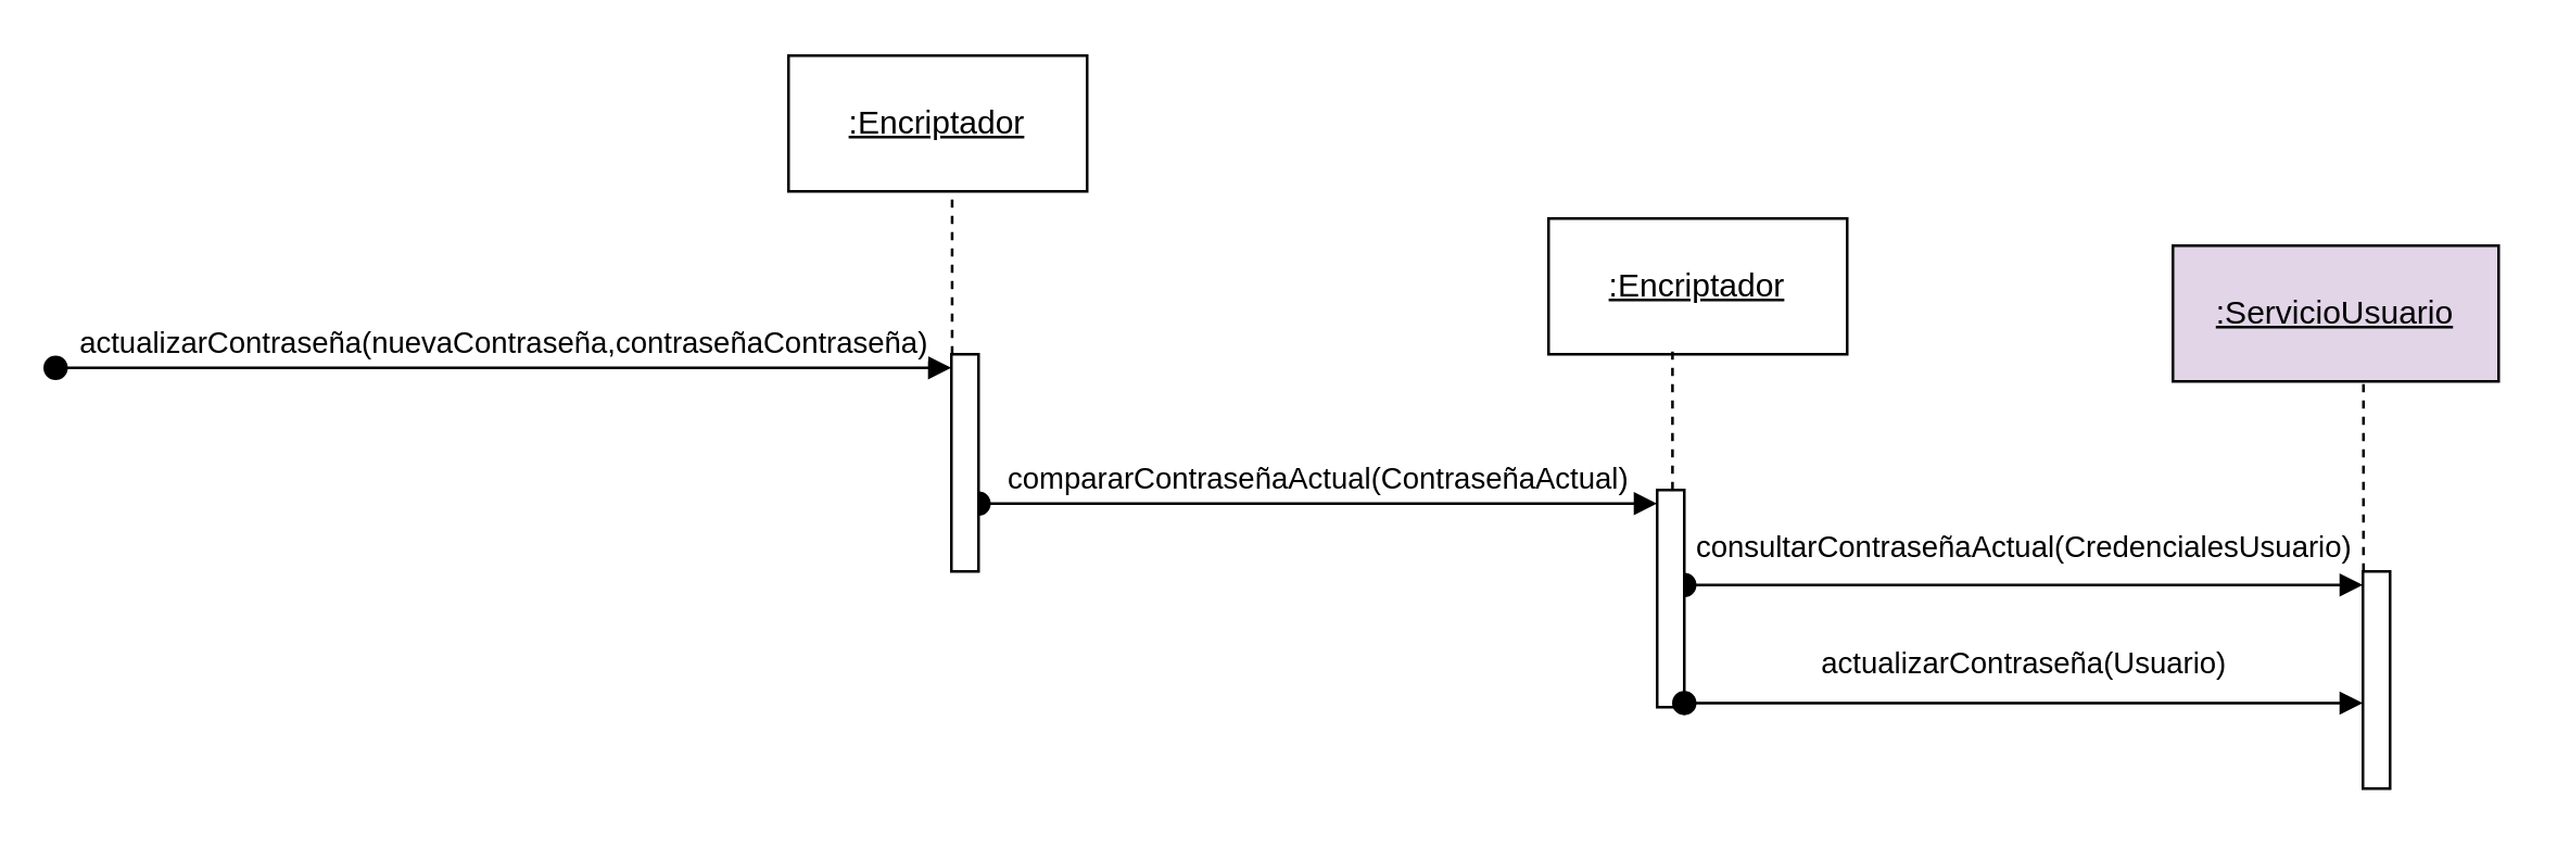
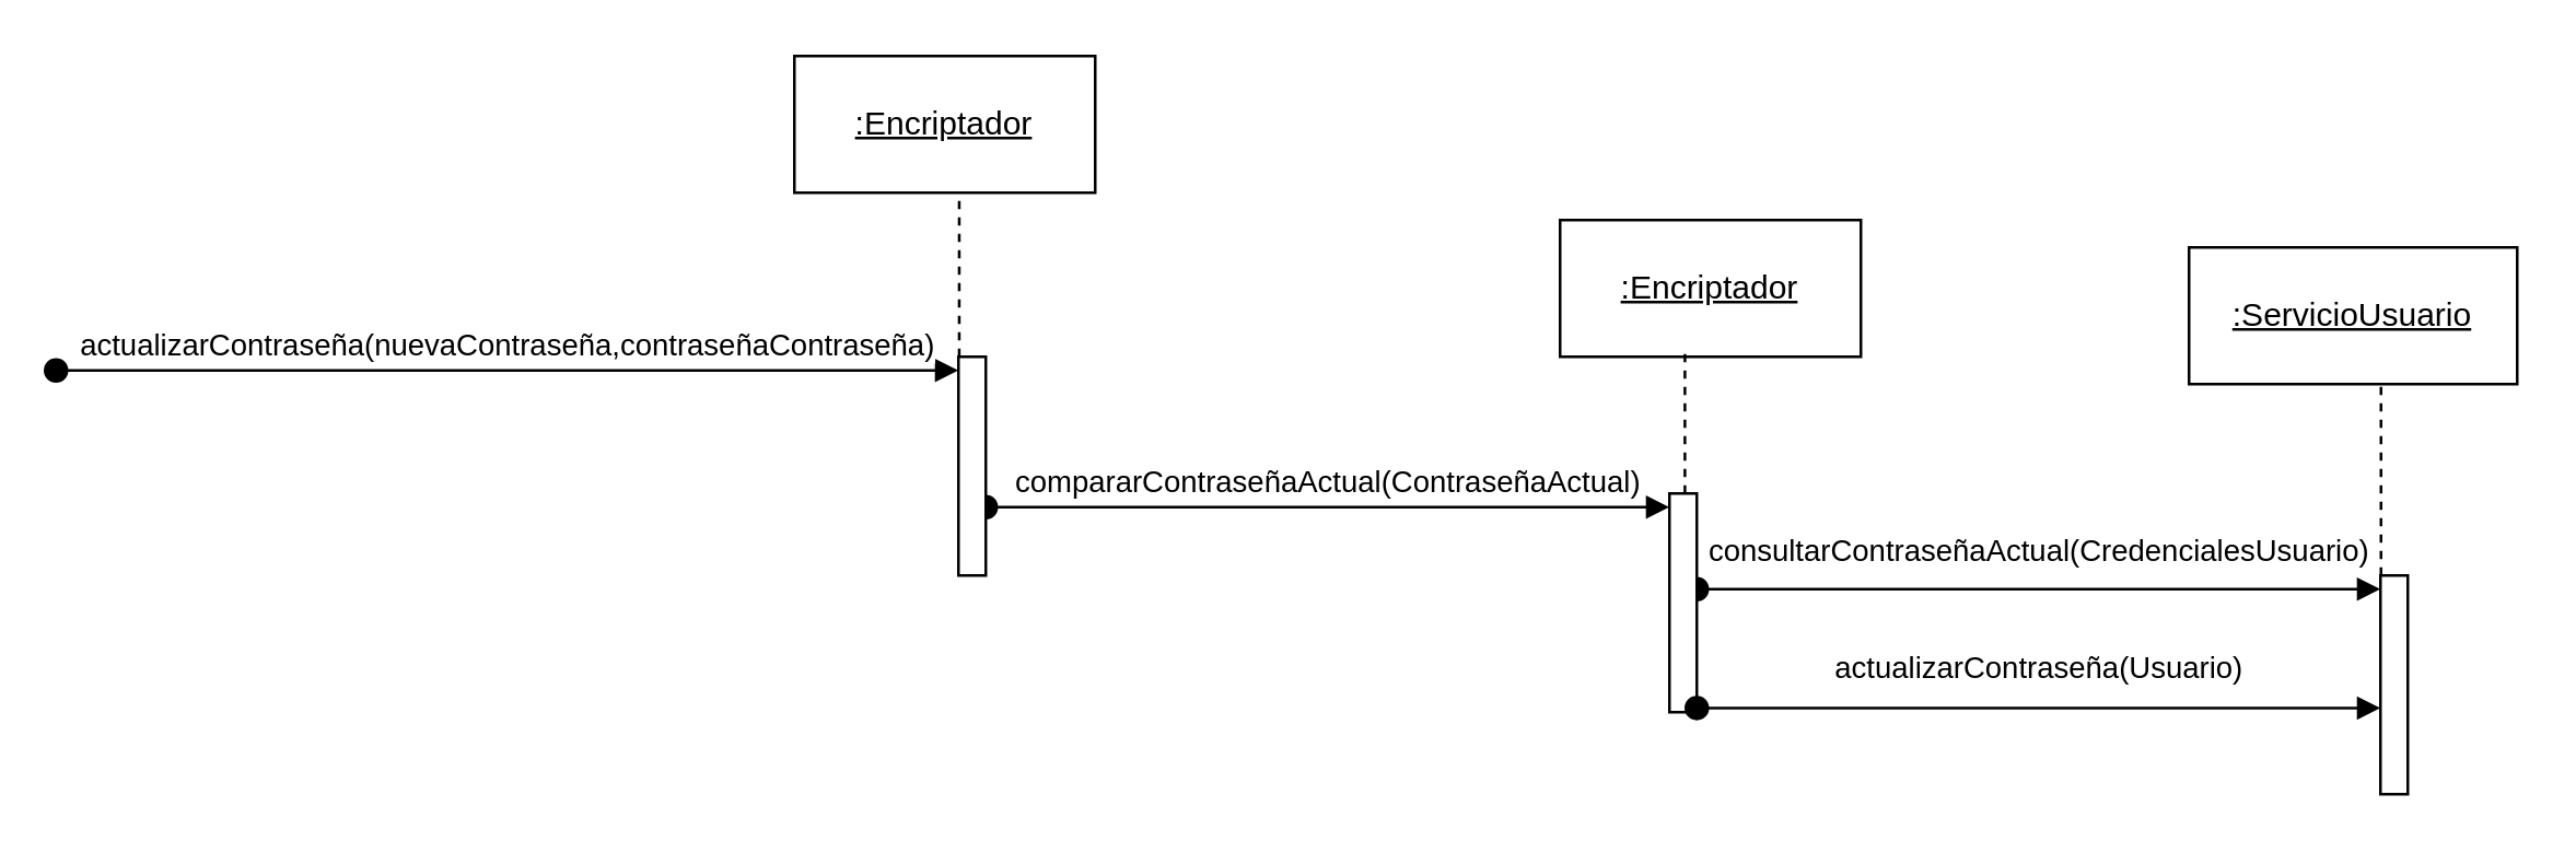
  <mxCell id="0" />
  <mxCell id="1" parent="0" />
  <mxCell id="2" value="&lt;u&gt;:Encriptador&lt;/u&gt;" style="html=1;whiteSpace=wrap;" vertex="1" parent="1"><mxGeometry x="290" width="110" height="50" as="geometry" y="20" /></mxCell>
  <mxCell id="3" value="actualizarContraseña(nuevaContraseña,contraseñaContraseña)" style="html=1;verticalAlign=bottom;startArrow=oval;endArrow=block;startSize=8;curved=0;rounded=0;entryX=0;entryY=0;entryDx=0;entryDy=5;" edge="1" parent="1" target="13"><mxGeometry relative="1" as="geometry"><mxPoint x="20" y="135" as="sourcePoint" /></mxGeometry></mxCell>
  <mxCell id="4" value="compararContraseñaActual(ContraseñaActual)" style="html=1;verticalAlign=bottom;startArrow=oval;endArrow=block;startSize=8;curved=0;rounded=0;entryX=0;entryY=0;entryDx=0;entryDy=5;" edge="1" parent="1" target="12" source="13"><mxGeometry relative="1" as="geometry"><mxPoint x="380" y="185" as="sourcePoint" /></mxGeometry></mxCell>
  <mxCell id="5" value="&lt;u&gt;:Encriptador&lt;/u&gt;" style="html=1;whiteSpace=wrap;" vertex="1" parent="1"><mxGeometry x="570" y="80" width="110" height="50" as="geometry" /></mxCell>
  <mxCell id="6" value="" style="html=1;points=[[0,0,0,0,5],[0,1,0,0,-5],[1,0,0,0,5],[1,1,0,0,-5]];perimeter=orthogonalPerimeter;outlineConnect=0;targetShapes=umlLifeline;portConstraint=eastwest;newEdgeStyle={&quot;curved&quot;:0,&quot;rounded&quot;:0};" vertex="1" parent="1"><mxGeometry x="870" y="210" width="10" height="80" as="geometry" /></mxCell>
  <mxCell id="7" value="consultarContraseñaActual(CredencialesUsuario)" style="html=1;verticalAlign=bottom;startArrow=oval;endArrow=block;startSize=8;curved=0;rounded=0;entryX=0;entryY=0;entryDx=0;entryDy=5;" edge="1" parent="1" target="6"><mxGeometry y="5" relative="1" as="geometry"><mxPoint x="620" y="215" as="sourcePoint" /><mxPoint as="offset" /></mxGeometry></mxCell>
- <mxCell id="8" value="&lt;u&gt;:ServicioUsuario&lt;/u&gt;" style="html=1;whiteSpace=wrap;fillColor=#e1d5e7;" vertex="1" parent="1"><mxGeometry x="800" y="90" width="120" height="50" as="geometry" /></mxCell>
+ <mxCell id="8" value="&lt;u&gt;:ServicioUsuario&lt;/u&gt;" style="html=1;whiteSpace=wrap;" vertex="1" parent="1"><mxGeometry x="800" y="90" width="120" height="50" as="geometry" /></mxCell>
  <mxCell id="9" value="" style="endArrow=none;dashed=1;html=1;rounded=0;entryX=0.548;entryY=1.02;entryDx=0;entryDy=0;entryPerimeter=0;" edge="1" parent="1" source="13" target="2"><mxGeometry width="50" height="50" relative="1" as="geometry"><mxPoint x="400" y="210" as="sourcePoint" /><mxPoint x="450" y="160" as="targetPoint" /></mxGeometry></mxCell>
  <mxCell id="10" value="" style="endArrow=none;dashed=1;html=1;rounded=0;entryX=0.415;entryY=0.98;entryDx=0;entryDy=0;entryPerimeter=0;" edge="1" parent="1" source="12" target="5"><mxGeometry width="50" height="50" relative="1" as="geometry"><mxPoint x="330" y="150" as="sourcePoint" /><mxPoint x="330" y="61" as="targetPoint" /></mxGeometry></mxCell>
  <mxCell id="11" value="" style="endArrow=none;dashed=1;html=1;rounded=0;entryX=0.585;entryY=0.98;entryDx=0;entryDy=0;entryPerimeter=0;" edge="1" parent="1" source="6" target="8"><mxGeometry width="50" height="50" relative="1" as="geometry"><mxPoint x="850" y="210" as="sourcePoint" /><mxPoint x="844.67" y="135" as="targetPoint" /></mxGeometry></mxCell>
  <mxCell id="12" value="" style="html=1;points=[[0,0,0,0,5],[0,1,0,0,-5],[1,0,0,0,5],[1,1,0,0,-5]];perimeter=orthogonalPerimeter;outlineConnect=0;targetShapes=umlLifeline;portConstraint=eastwest;newEdgeStyle={&quot;curved&quot;:0,&quot;rounded&quot;:0};" vertex="1" parent="1"><mxGeometry x="610" y="180" width="10" height="80" as="geometry" /></mxCell>
  <mxCell id="13" value="" style="html=1;points=[[0,0,0,0,5],[0,1,0,0,-5],[1,0,0,0,5],[1,1,0,0,-5]];perimeter=orthogonalPerimeter;outlineConnect=0;targetShapes=umlLifeline;portConstraint=eastwest;newEdgeStyle={&quot;curved&quot;:0,&quot;rounded&quot;:0};" vertex="1" parent="1"><mxGeometry x="350" y="130" width="10" height="80" as="geometry" /></mxCell>
  <mxCell id="14" value="actualizarContraseña(Usuario)" style="html=1;verticalAlign=bottom;startArrow=oval;endArrow=block;startSize=8;curved=0;rounded=0;entryX=0;entryY=0;entryDx=0;entryDy=5;" edge="1" parent="1"><mxGeometry y="5" relative="1" as="geometry"><mxPoint x="620" y="258.46" as="sourcePoint" /><mxPoint as="offset" /><mxPoint x="870" y="258.46" as="targetPoint" /></mxGeometry></mxCell>
